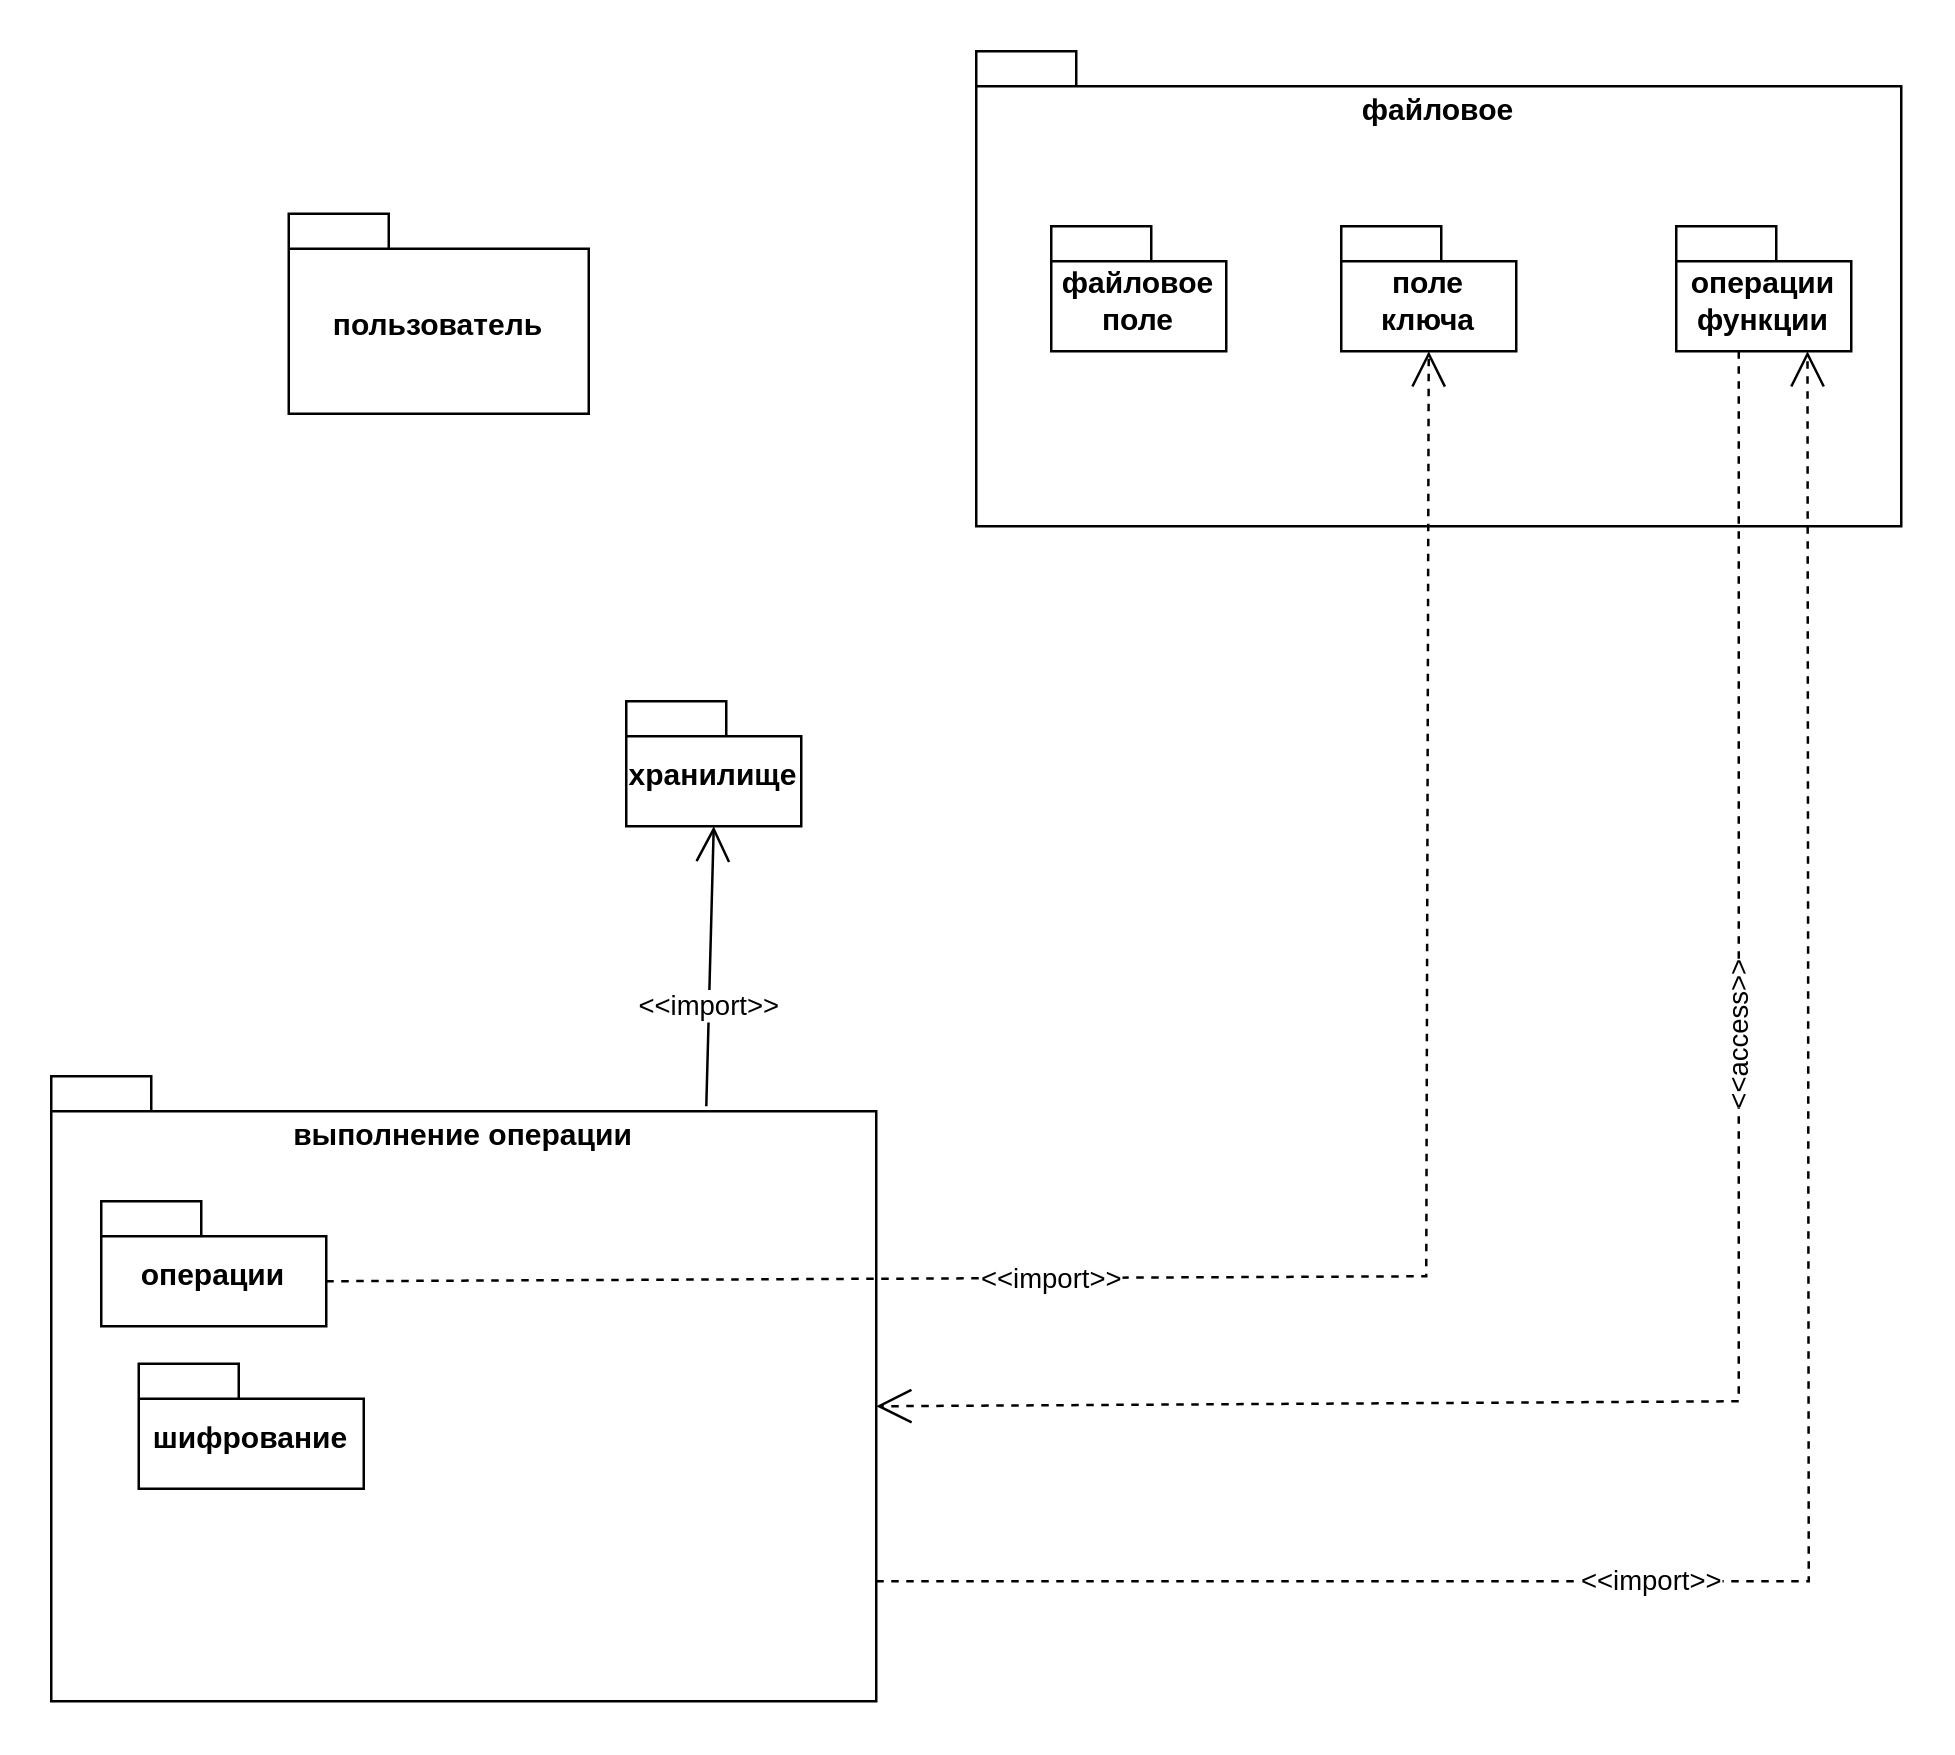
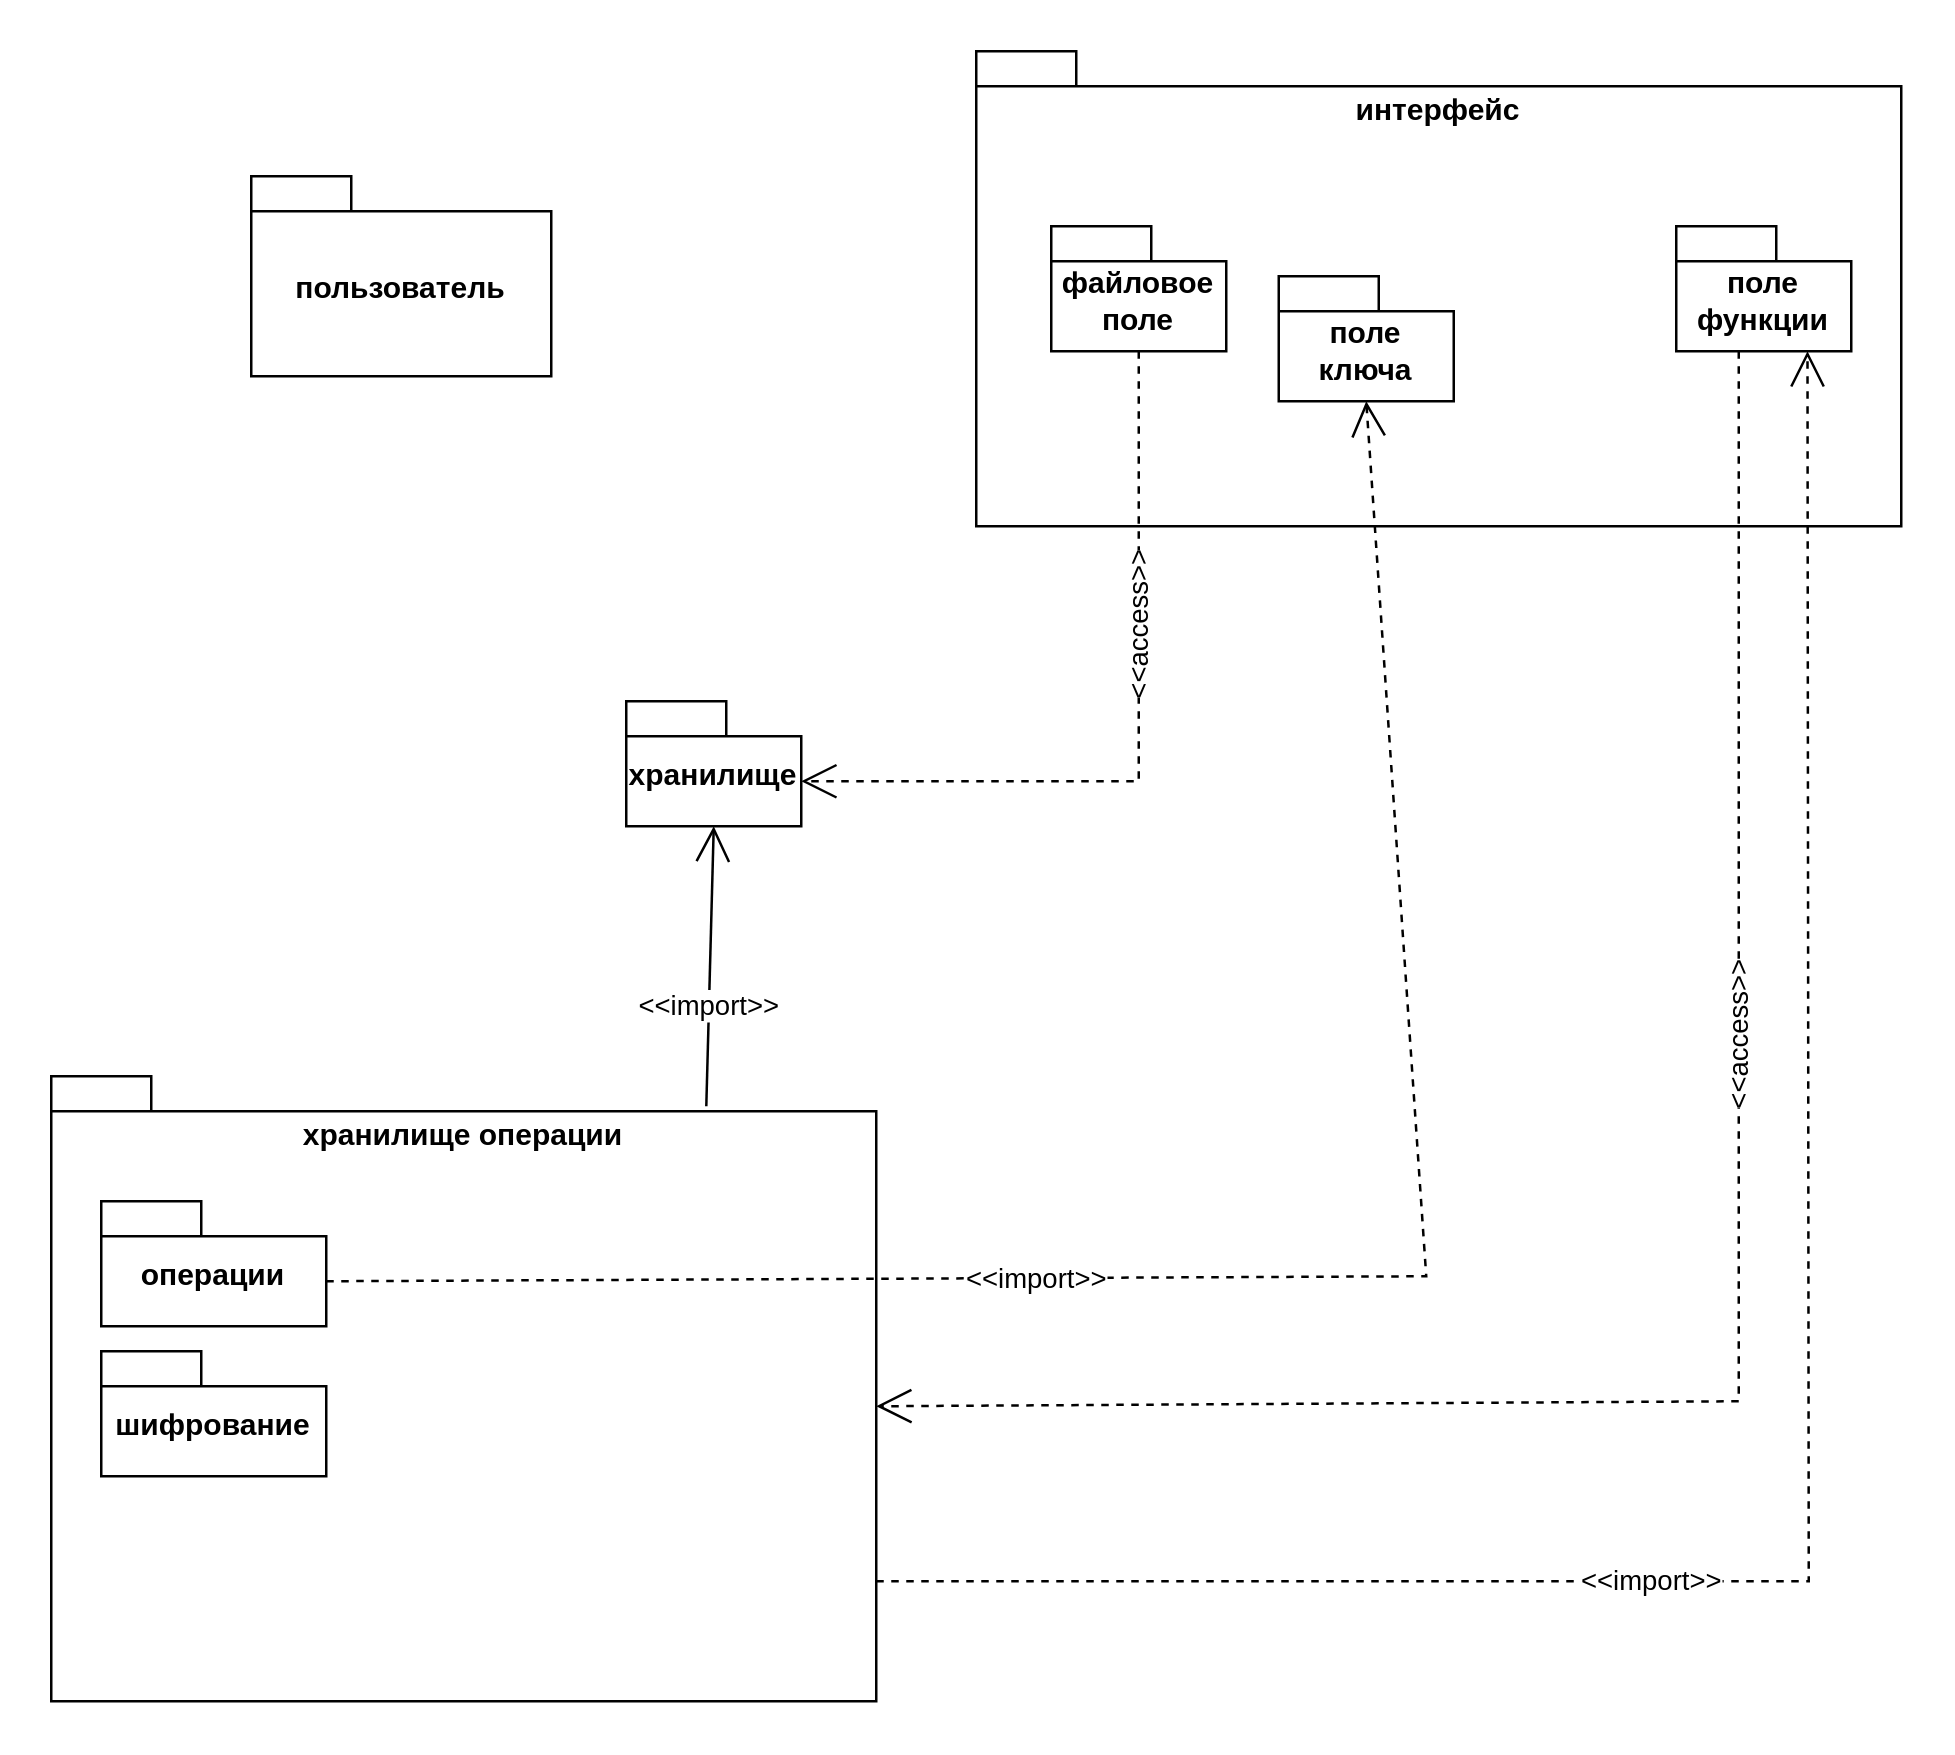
  <mxCell id="0" />
  <mxCell id="1" parent="0" />
- <mxCell id="2" value="пользователь" style="shape=folder;fontStyle=1;spacingTop=10;tabWidth=40;tabHeight=14;tabPosition=left;html=1;whiteSpace=wrap;" vertex="1" parent="1"><mxGeometry x="115" y="85" width="120" height="80" as="geometry" /></mxCell>
- <mxCell id="3" value="файловое" style="shape=folder;fontStyle=1;spacingTop=10;tabWidth=40;tabHeight=14;tabPosition=left;html=1;whiteSpace=wrap;horizontal=1;verticalAlign=top;" vertex="1" parent="1"><mxGeometry x="390" y="20" width="370" height="190" as="geometry" /></mxCell>
- <mxCell id="4" value="выполнение операции" style="shape=folder;fontStyle=1;spacingTop=10;tabWidth=40;tabHeight=14;tabPosition=left;html=1;whiteSpace=wrap;verticalAlign=top;" vertex="1" parent="1"><mxGeometry x="20" y="430" width="330" height="250" as="geometry" /></mxCell>
+ <mxCell id="2" value="пользователь" style="shape=folder;fontStyle=1;spacingTop=10;tabWidth=40;tabHeight=14;tabPosition=left;html=1;whiteSpace=wrap;" vertex="1" parent="1"><mxGeometry x="100" y="70" width="120" height="80" as="geometry" /></mxCell>
+ <mxCell id="3" value="интерфейс" style="shape=folder;fontStyle=1;spacingTop=10;tabWidth=40;tabHeight=14;tabPosition=left;html=1;whiteSpace=wrap;horizontal=1;verticalAlign=top;" vertex="1" parent="1"><mxGeometry x="390" y="20" width="370" height="190" as="geometry" /></mxCell>
+ <mxCell id="4" value="хранилище операции" style="shape=folder;fontStyle=1;spacingTop=10;tabWidth=40;tabHeight=14;tabPosition=left;html=1;whiteSpace=wrap;verticalAlign=top;" vertex="1" parent="1"><mxGeometry x="20" y="430" width="330" height="250" as="geometry" /></mxCell>
  <mxCell id="5" value="файловое поле" style="shape=folder;fontStyle=1;spacingTop=10;tabWidth=40;tabHeight=14;tabPosition=left;html=1;whiteSpace=wrap;" vertex="1" parent="1"><mxGeometry x="420" y="90" width="70" height="50" as="geometry" /></mxCell>
  <mxCell id="6" value="операции" style="shape=folder;fontStyle=1;spacingTop=10;tabWidth=40;tabHeight=14;tabPosition=left;html=1;whiteSpace=wrap;" vertex="1" parent="1"><mxGeometry x="40" y="480" width="90" height="50" as="geometry" /></mxCell>
- <mxCell id="7" value="шифрование" style="shape=folder;fontStyle=1;spacingTop=10;tabWidth=40;tabHeight=14;tabPosition=left;html=1;whiteSpace=wrap;" vertex="1" parent="1"><mxGeometry x="55" y="545" width="90" height="50" as="geometry" /></mxCell>
- <mxCell id="8" value="поле ключа" style="shape=folder;fontStyle=1;spacingTop=10;tabWidth=40;tabHeight=14;tabPosition=left;html=1;whiteSpace=wrap;" vertex="1" parent="1"><mxGeometry x="536" y="90" width="70" height="50" as="geometry" /></mxCell>
+ <mxCell id="7" value="шифрование" style="shape=folder;fontStyle=1;spacingTop=10;tabWidth=40;tabHeight=14;tabPosition=left;html=1;whiteSpace=wrap;" vertex="1" parent="1"><mxGeometry x="40" y="540" width="90" height="50" as="geometry" /></mxCell>
+ <mxCell id="8" value="поле ключа" style="shape=folder;fontStyle=1;spacingTop=10;tabWidth=40;tabHeight=14;tabPosition=left;html=1;whiteSpace=wrap;" vertex="1" parent="1"><mxGeometry x="511" y="110" width="70" height="50" as="geometry" /></mxCell>
  <mxCell id="9" value="хранилище" style="shape=folder;fontStyle=1;spacingTop=10;tabWidth=40;tabHeight=14;tabPosition=left;html=1;whiteSpace=wrap;" vertex="1" parent="1"><mxGeometry x="250" y="280" width="70" height="50" as="geometry" /></mxCell>
+ <mxCell id="10" value="&amp;lt;&amp;lt;access&amp;gt;&amp;gt;" style="endArrow=open;endSize=12;dashed=1;html=1;rounded=0;entryX=0;entryY=0;entryDx=70;entryDy=32;entryPerimeter=0;exitX=0.5;exitY=1;exitDx=0;exitDy=0;exitPerimeter=0;horizontal=0;" edge="1" parent="1" source="5" target="9"><mxGeometry x="-0.283" width="160" relative="1" as="geometry"><mxPoint x="450" y="190" as="sourcePoint" /><mxPoint x="580" y="190" as="targetPoint" /><Array as="points"><mxPoint x="455" y="312" /></Array><mxPoint as="offset" /></mxGeometry></mxCell>
  <mxCell id="11" value="&amp;lt;&amp;lt;import&amp;gt;&amp;gt;" style="endArrow=open;endSize=12;dashed=1;html=1;rounded=0;entryX=0.5;entryY=1;entryDx=0;entryDy=0;entryPerimeter=0;exitX=0;exitY=0;exitDx=90;exitDy=32;exitPerimeter=0;horizontal=1;" edge="1" parent="1" source="6" target="8"><mxGeometry x="-0.283" width="160" relative="1" as="geometry"><mxPoint x="565" y="400" as="sourcePoint" /><mxPoint x="430" y="572" as="targetPoint" /><Array as="points"><mxPoint x="570" y="510" /></Array><mxPoint as="offset" /></mxGeometry></mxCell>
  <mxCell id="12" value="&amp;lt;&amp;lt;import&amp;gt;&amp;gt;" style="endArrow=open;endSize=12;dashed=0;html=1;rounded=0;entryX=0.5;entryY=1;entryDx=0;entryDy=0;entryPerimeter=0;exitX=0.794;exitY=0.048;exitDx=0;exitDy=0;exitPerimeter=0;horizontal=1;" edge="1" parent="1" source="4" target="9"><mxGeometry x="-0.283" width="160" relative="1" as="geometry"><mxPoint x="140" y="522" as="sourcePoint" /><mxPoint x="581" y="150" as="targetPoint" /><Array as="points" /><mxPoint as="offset" /></mxGeometry></mxCell>
- <mxCell id="13" value="операции&lt;br&gt;функции" style="shape=folder;fontStyle=1;spacingTop=10;tabWidth=40;tabHeight=14;tabPosition=left;html=1;whiteSpace=wrap;" vertex="1" parent="1"><mxGeometry x="670" y="90" width="70" height="50" as="geometry" /></mxCell>
+ <mxCell id="13" value="поле&lt;br&gt;функции" style="shape=folder;fontStyle=1;spacingTop=10;tabWidth=40;tabHeight=14;tabPosition=left;html=1;whiteSpace=wrap;" vertex="1" parent="1"><mxGeometry x="670" y="90" width="70" height="50" as="geometry" /></mxCell>
  <mxCell id="14" value="&amp;lt;&amp;lt;access&amp;gt;&amp;gt;" style="endArrow=open;endSize=12;dashed=1;html=1;rounded=0;entryX=0;entryY=0;entryDx=330;entryDy=132;entryPerimeter=0;exitX=0.5;exitY=1;exitDx=0;exitDy=0;exitPerimeter=0;horizontal=0;" edge="1" parent="1" target="4"><mxGeometry x="-0.283" width="160" relative="1" as="geometry"><mxPoint x="695" y="140" as="sourcePoint" /><mxPoint x="560" y="312" as="targetPoint" /><Array as="points"><mxPoint x="695" y="560" /></Array><mxPoint as="offset" /></mxGeometry></mxCell>
  <mxCell id="15" value="&amp;lt;&amp;lt;import&amp;gt;&amp;gt;" style="endArrow=open;endSize=12;dashed=1;html=1;rounded=0;exitX=0;exitY=0;exitDx=90;exitDy=32;exitPerimeter=0;horizontal=1;entryX=0.75;entryY=1;entryDx=0;entryDy=0;entryPerimeter=0;" edge="1" parent="1" target="13"><mxGeometry x="-0.283" width="160" relative="1" as="geometry"><mxPoint x="350" y="632" as="sourcePoint" /><mxPoint x="791" y="260" as="targetPoint" /><Array as="points"><mxPoint x="723" y="632" /></Array><mxPoint as="offset" /></mxGeometry></mxCell>
